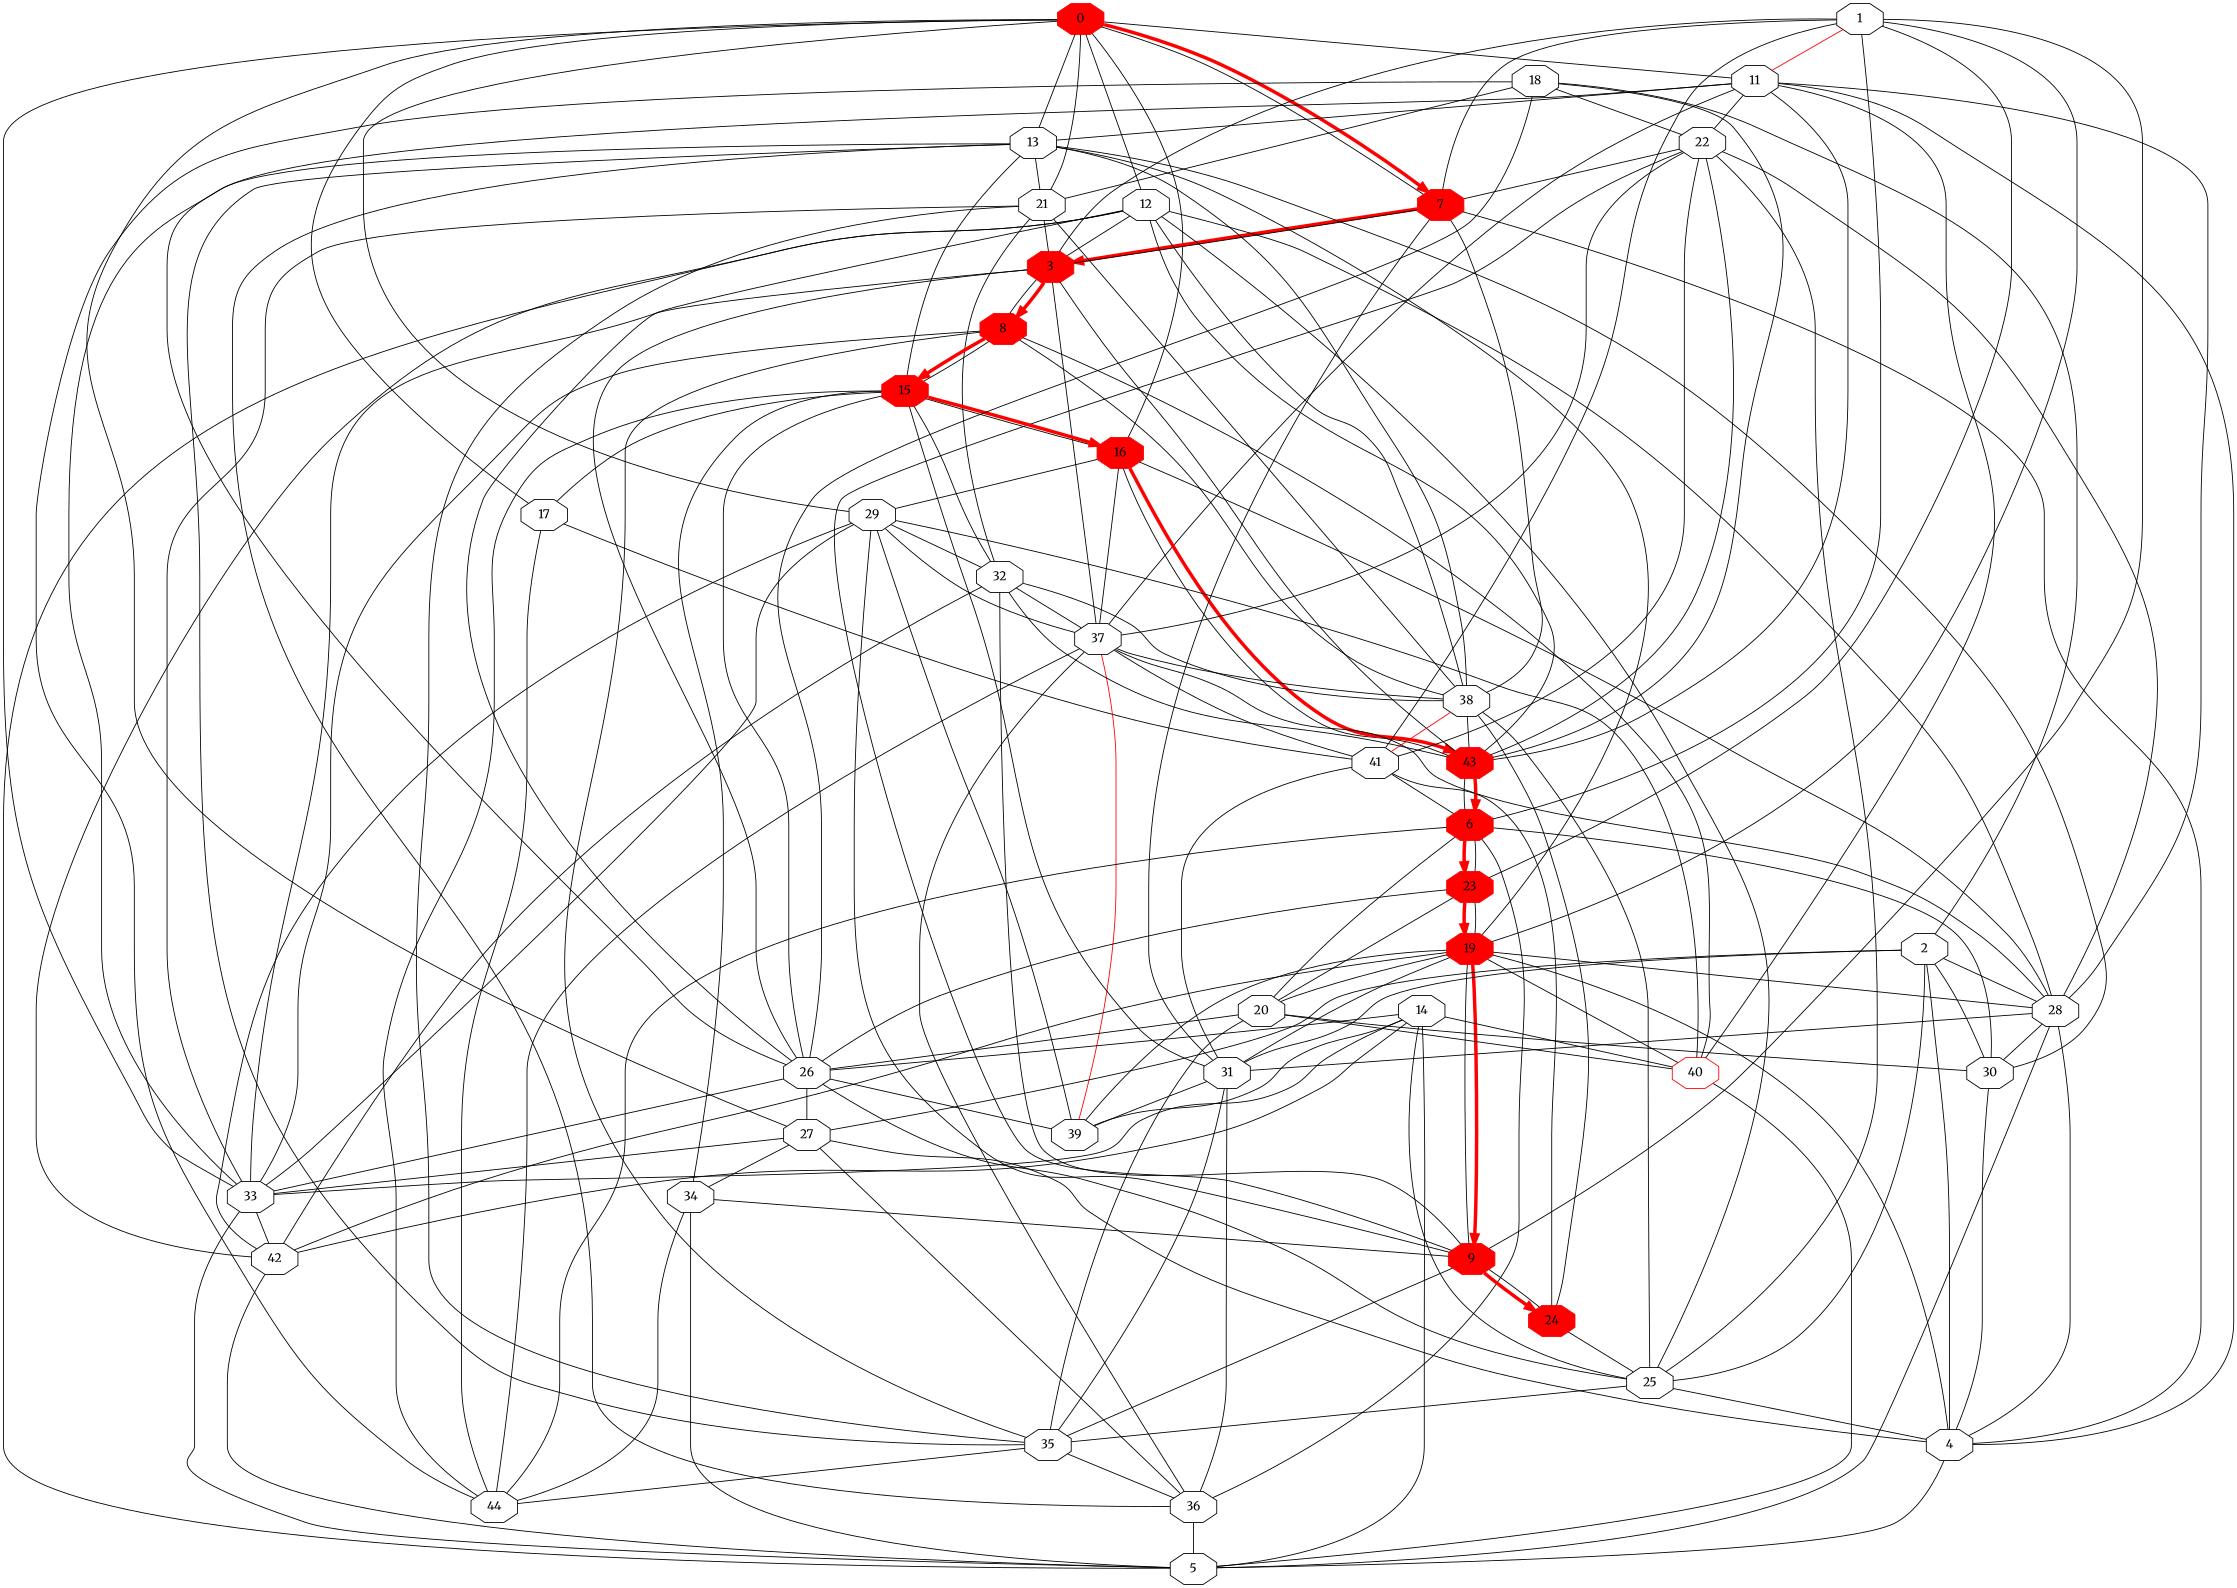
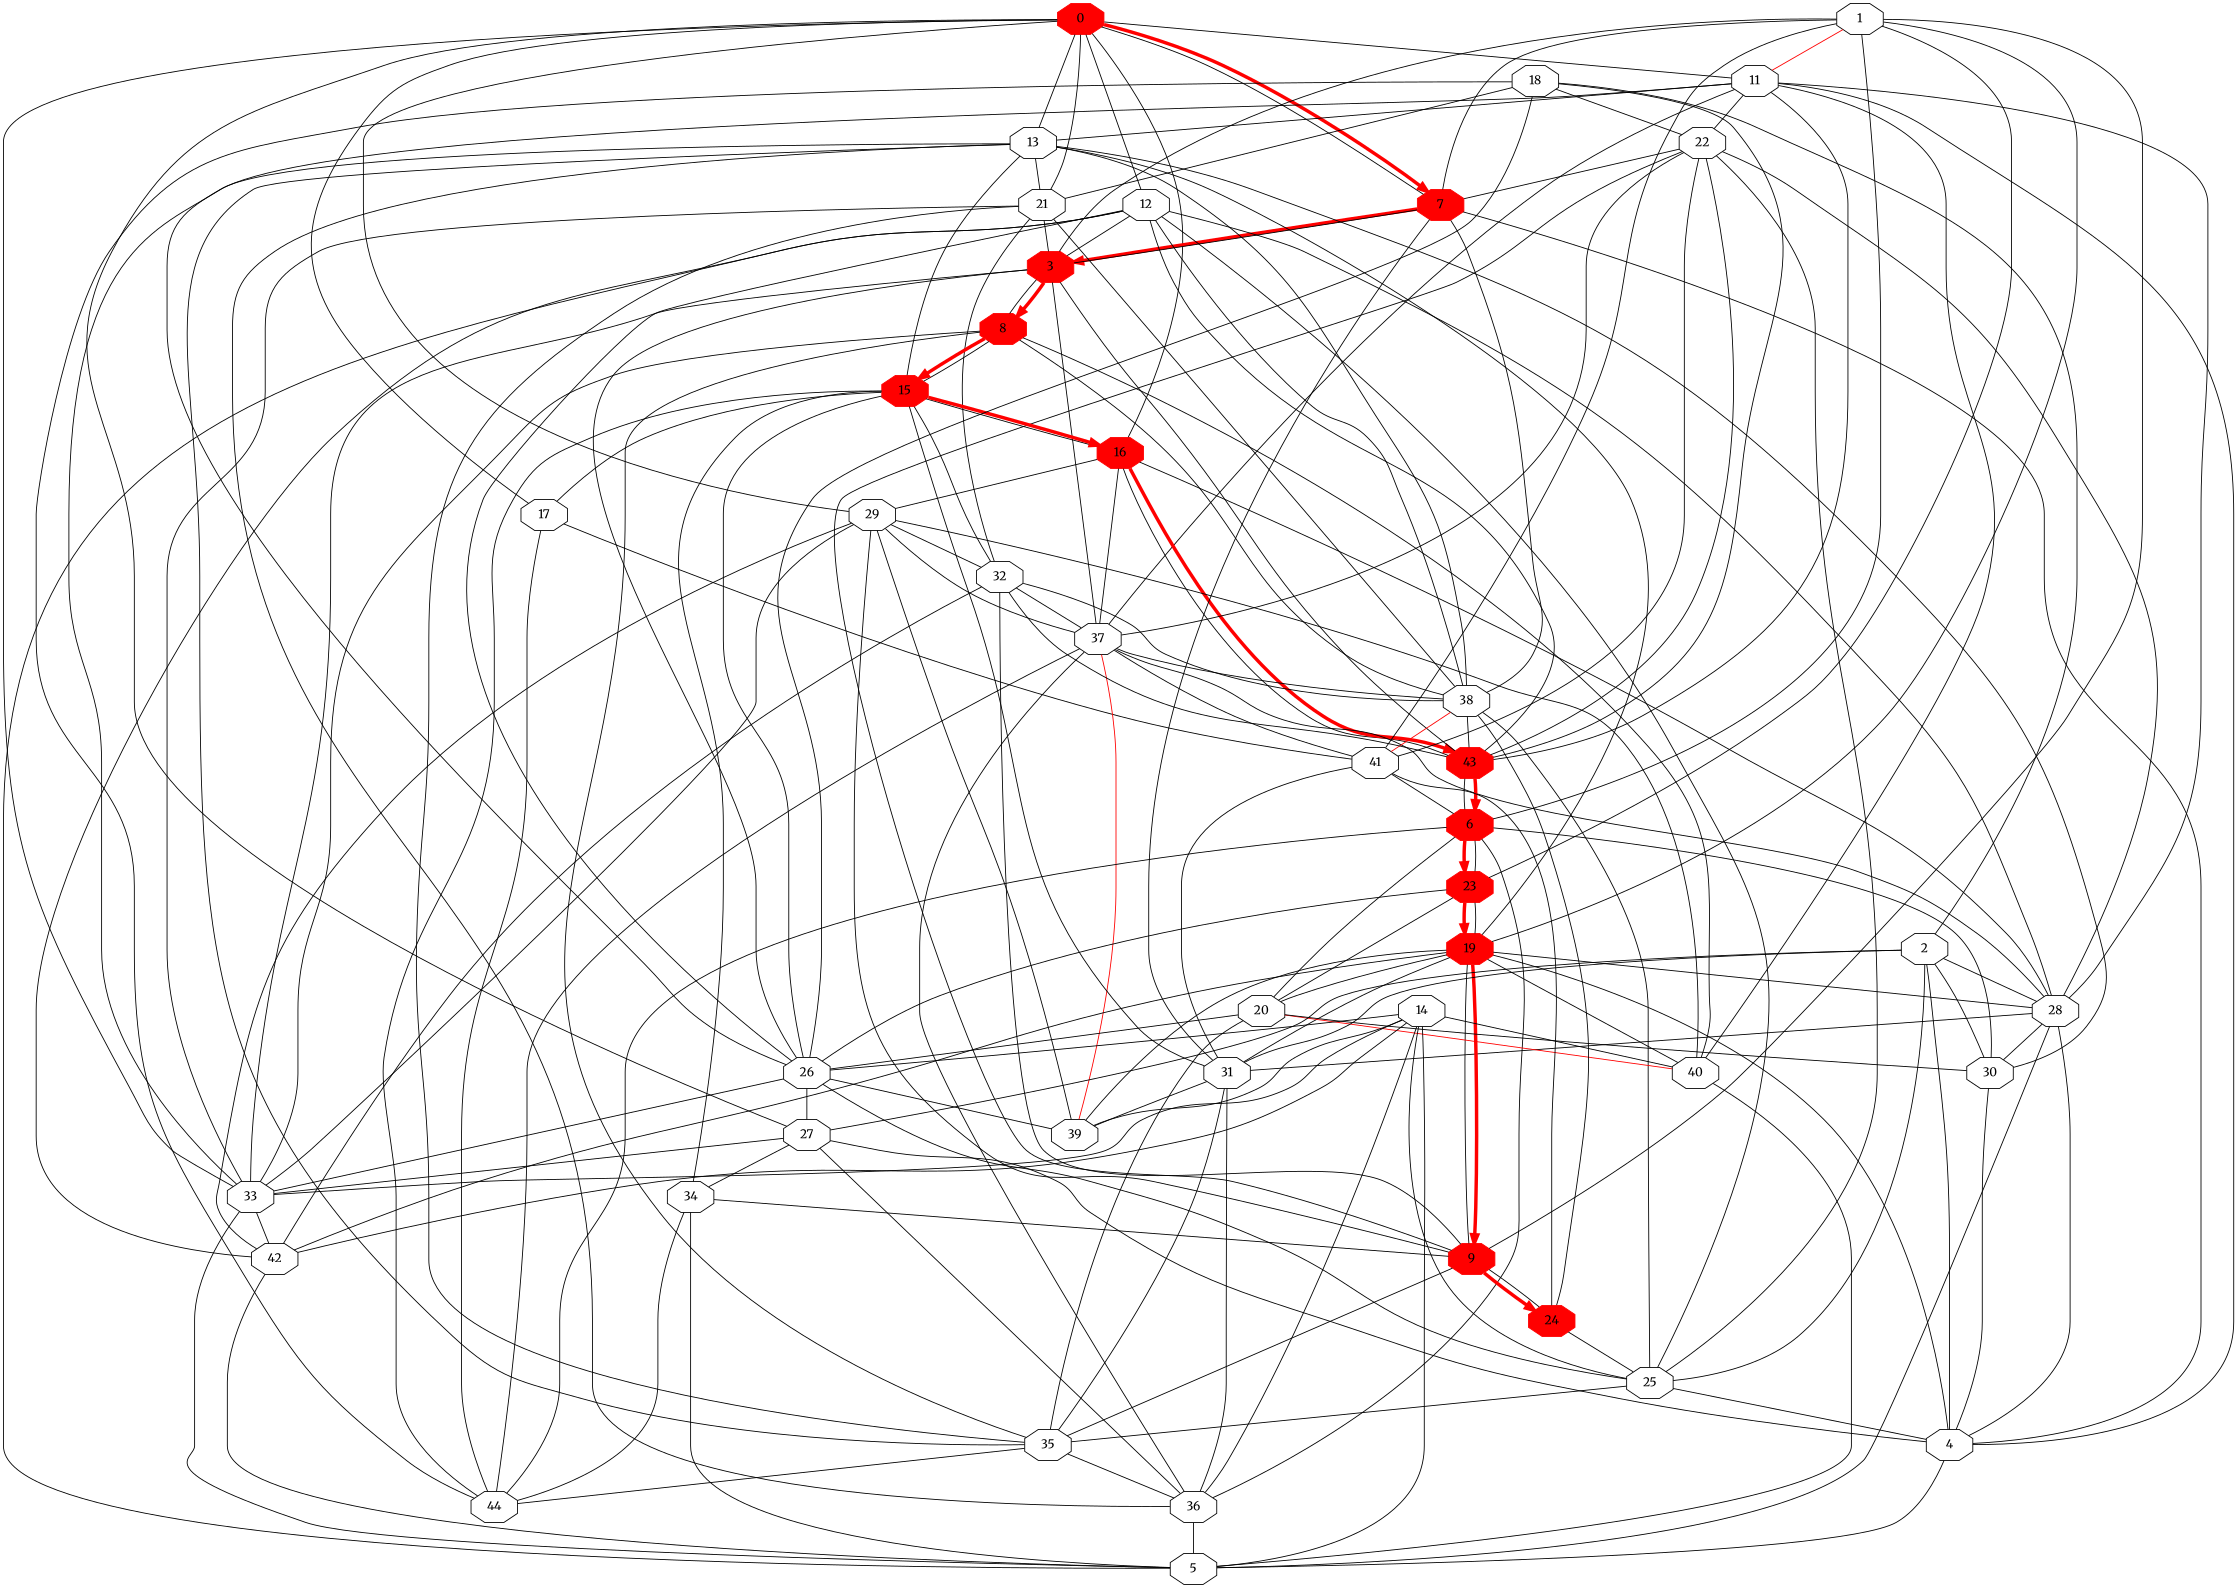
  digraph {
    fontname=Merriweather
    node [fontname=Merriweather shape=octagon]
    edge [arrowhead=none fontname=Merriweather]
    0 [color=red fillcolor=red style=filled]
    7 [color=red fillcolor=red style=filled]
    11
    12
    13
    16 [color=red fillcolor=red style=filled]
    17
    21
    27
    29
    33
    3 [color=red fillcolor=red style=filled]
    4
    28
    37
    43 [color=red fillcolor=red style=filled]
    22
    26
-   40 [color=red]
+   40
    25
    5
    38
    42
    19 [color=red fillcolor=red style=filled]
    30
    15 [color=red fillcolor=red style=filled]
    35
    36
    41
    44
    32
    34
    9 [color=red fillcolor=red style=filled]
    39
    8 [color=red fillcolor=red style=filled]
    31
    6 [color=red fillcolor=red style=filled]
    23 [color=red fillcolor=red style=filled]
    20
    24 [color=red fillcolor=red style=filled]
    1
    2
    14
    18
    0 -> 7
    0 -> 7 [color=red penwidth=4 arrowhead=""]
    0 -> 11
    0 -> 12
    0 -> 13
    0 -> 16
    0 -> 17
    0 -> 21
    0 -> 27
    0 -> 29
    0 -> 33
    7 -> 3 [color=red penwidth=4 arrowhead=""]
    11 -> 13
    11 -> 4
    11 -> 28
    11 -> 37
    11 -> 43
    11 -> 22
    11 -> 26
    11 -> 40
    12 -> 3
    12 -> 28
    12 -> 43
    12 -> 26
    12 -> 25
    12 -> 5
    12 -> 38
    12 -> 42
    13 -> 21
    13 -> 33
    13 -> 38
    13 -> 19
    13 -> 30
    13 -> 15
    13 -> 35
    13 -> 36
    16 -> 29
    16 -> 28
    16 -> 37
    16 -> 43
    16 -> 43 [color=red penwidth=4 arrowhead=""]
    17 -> 41
    17 -> 44
    21 -> 33
    21 -> 3
    21 -> 38
    21 -> 35
    21 -> 32
    27 -> 33
    27 -> 4
    27 -> 36
    27 -> 34
    29 -> 33
    29 -> 37
    29 -> 40
    29 -> 42
    29 -> 32
    29 -> 9
    29 -> 39
    33 -> 5
    33 -> 42
    33 -> 8
    3 -> 7
    3 -> 33
    3 -> 37
    3 -> 43
    3 -> 8
    3 -> 8 [color=red penwidth=4 arrowhead=""]
    4 -> 7
    4 -> 5
    28 -> 4
    28 -> 37
    28 -> 5
    28 -> 30
    28 -> 31
    37 -> 38
    37 -> 41
    37 -> 44
    37 -> 39 [color=red]
    43 -> 6
    43 -> 6 [color=red penwidth=4 arrowhead=""]
    22 -> 7
    22 -> 28
    22 -> 37
    22 -> 43
    22 -> 25
    22 -> 41
    22 -> 9
    26 -> 27
    26 -> 33
    26 -> 3
    26 -> 39
    40 -> 5
    40 -> 8
    25 -> 4
    25 -> 26
    25 -> 38
    25 -> 35
    38 -> 7
    38 -> 43
    38 -> 41 [color=red]
    38 -> 8
    42 -> 5
    19 -> 4
    19 -> 28
    19 -> 40
    19 -> 42
    19 -> 9
    19 -> 9 [color=red penwidth=4 arrowhead=""]
    19 -> 39
    19 -> 31
    19 -> 23
    19 -> 20
    30 -> 4
    30 -> 6
    15 -> 16
    15 -> 16 [color=red penwidth=4 arrowhead=""]
    15 -> 17
    15 -> 26
    15 -> 44
    15 -> 32
    15 -> 34
    15 -> 8
    15 -> 31
    35 -> 36
    35 -> 44
    35 -> 9
    35 -> 8
    36 -> 37
    36 -> 5
    36 -> 6
    41 -> 6
    44 -> 6
    32 -> 37
    32 -> 43
    32 -> 38
    32 -> 42
    32 -> 9
    34 -> 5
    34 -> 44
    34 -> 9
    9 -> 24 [color=red penwidth=4 arrowhead=""]
    8 -> 15 [color=red penwidth=4 arrowhead=""]
    31 -> 7
    31 -> 35
    31 -> 36
    31 -> 41
    31 -> 39
    6 -> 23 [color=red penwidth=4 arrowhead=""]
    23 -> 26
    23 -> 19 [color=red penwidth=4 arrowhead=""]
    23 -> 6
    20 -> 26
-   20 -> 40
+   20 -> 40 [color=red]
    20 -> 30
    20 -> 35
    20 -> 6
    20 -> 23
    24 -> 25
    24 -> 38
    24 -> 41
    24 -> 9
    1 -> 7
    1 -> 11 [color=red]
    1 -> 3
    1 -> 19
    1 -> 41
    1 -> 9
    1 -> 6
    1 -> 23
    2 -> 27
    2 -> 4
    2 -> 28
    2 -> 25
    2 -> 30
    2 -> 31
    14 -> 33
    14 -> 26
    14 -> 40
    14 -> 25
    14 -> 5
    14 -> 42
+   14 -> 36
    14 -> 39
    18 -> 21
    18 -> 43
    18 -> 22
    18 -> 26
    18 -> 44
    18 -> 2
  }
